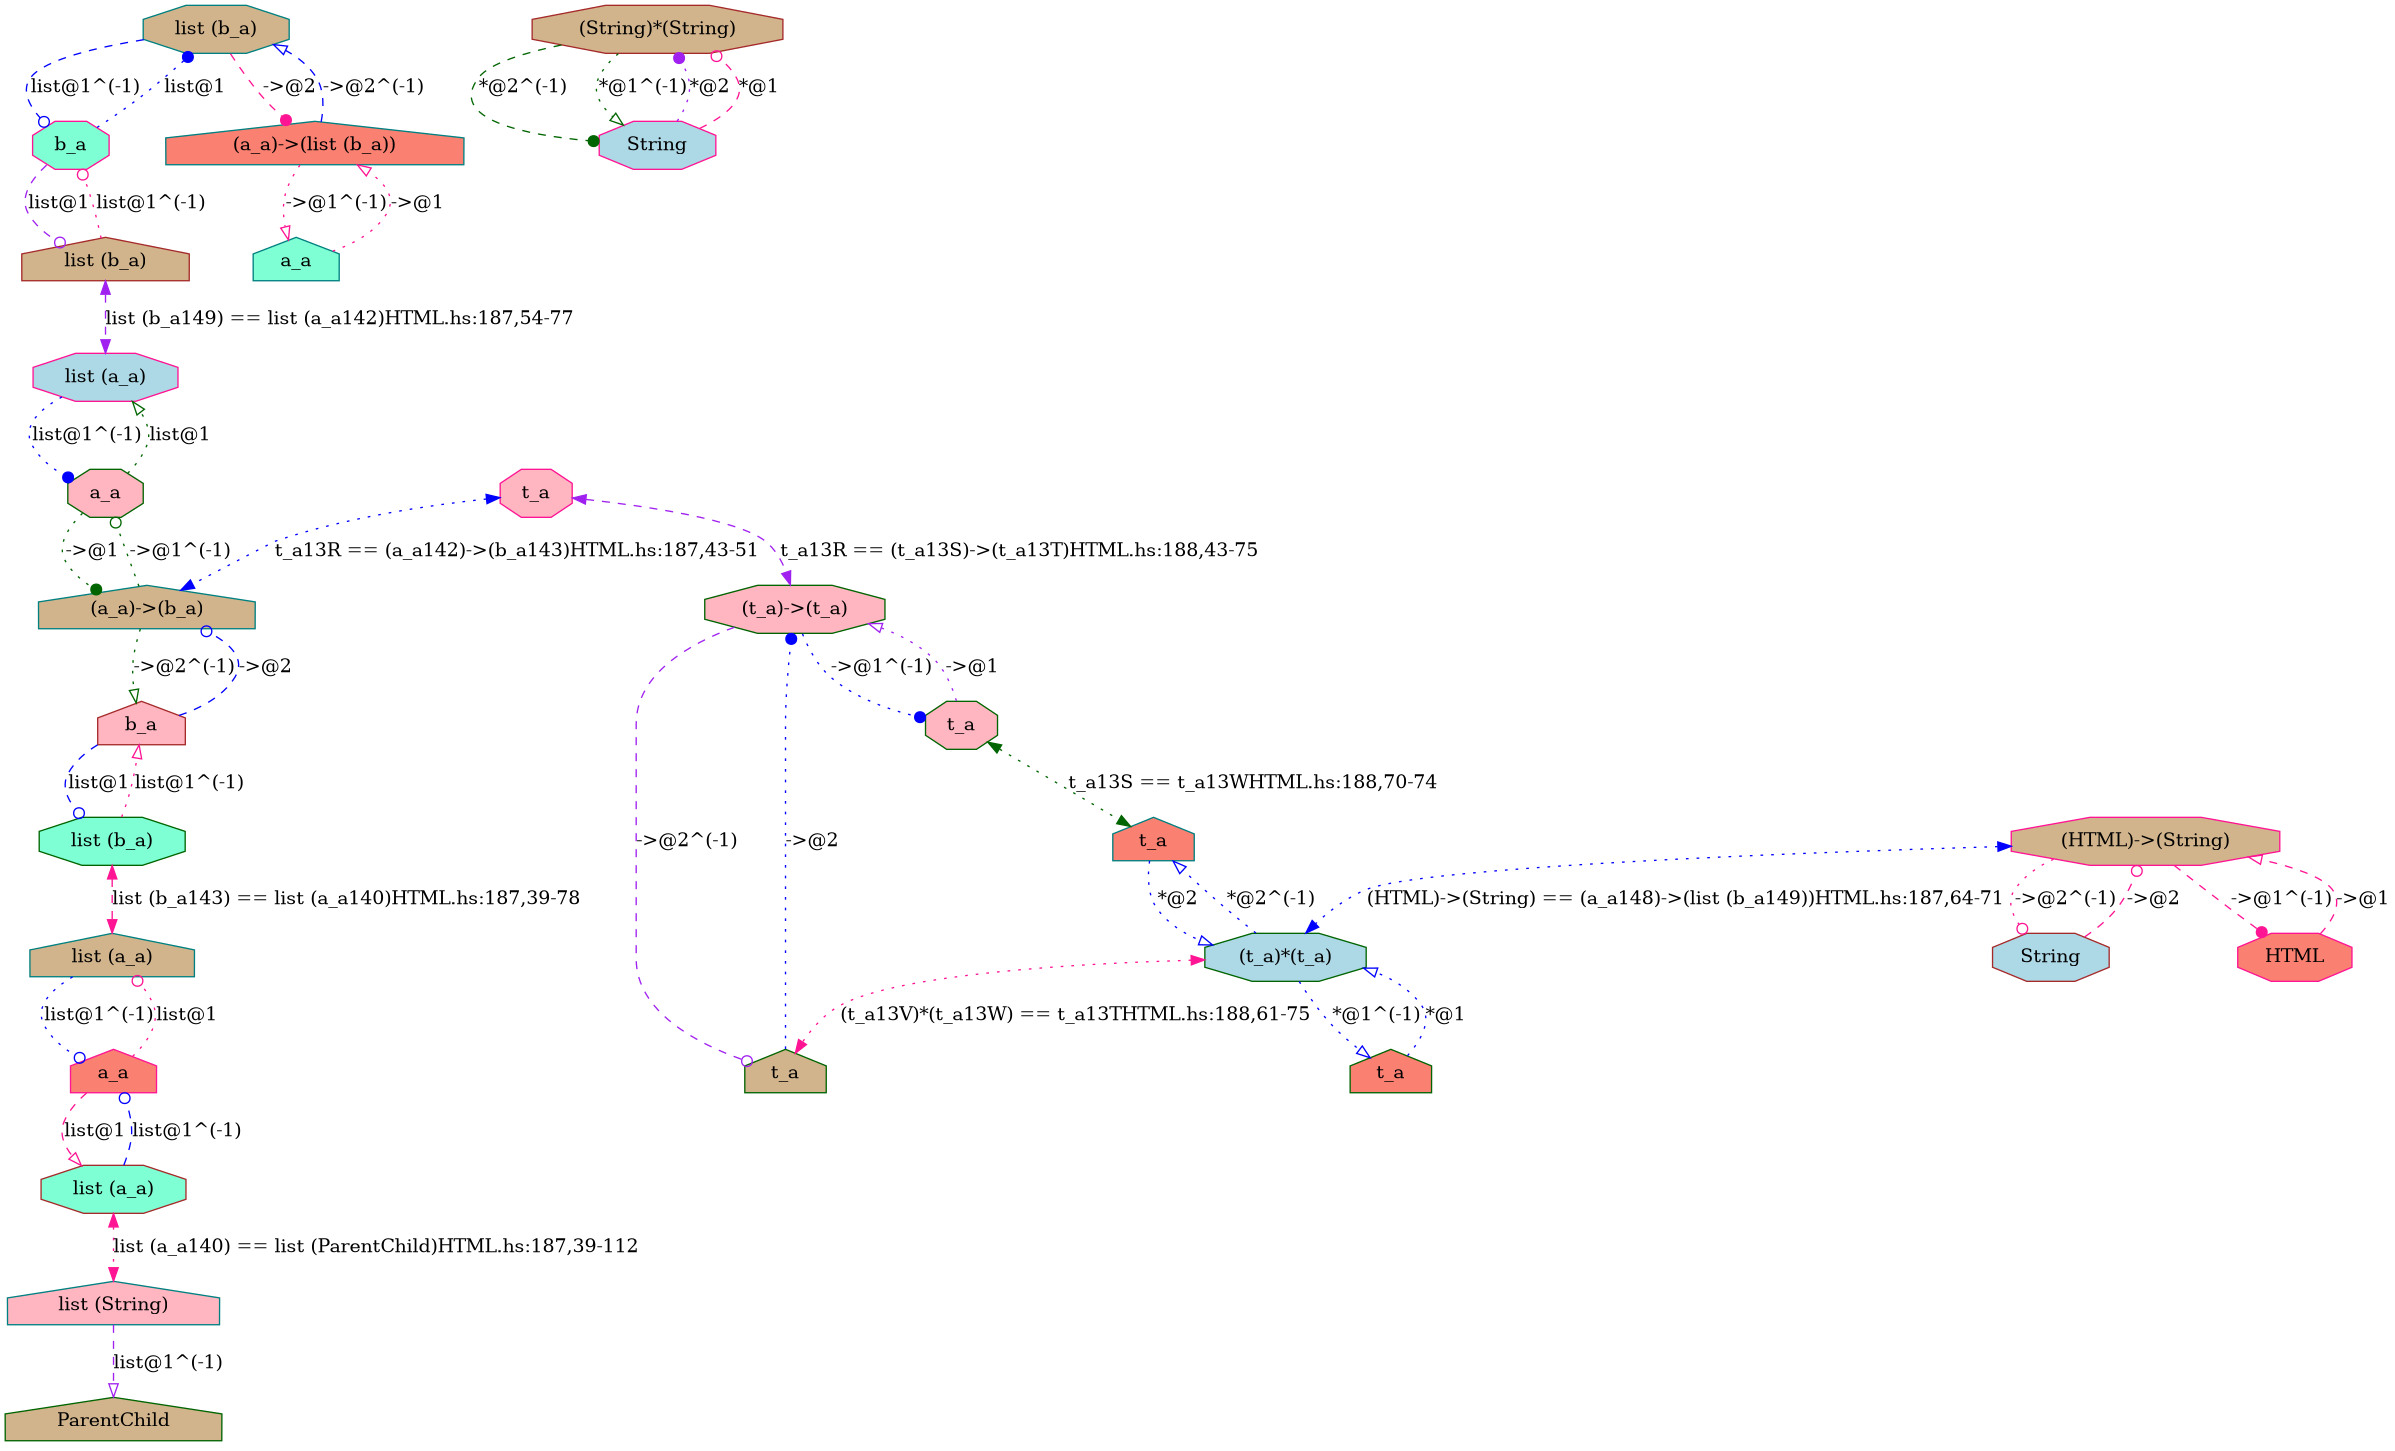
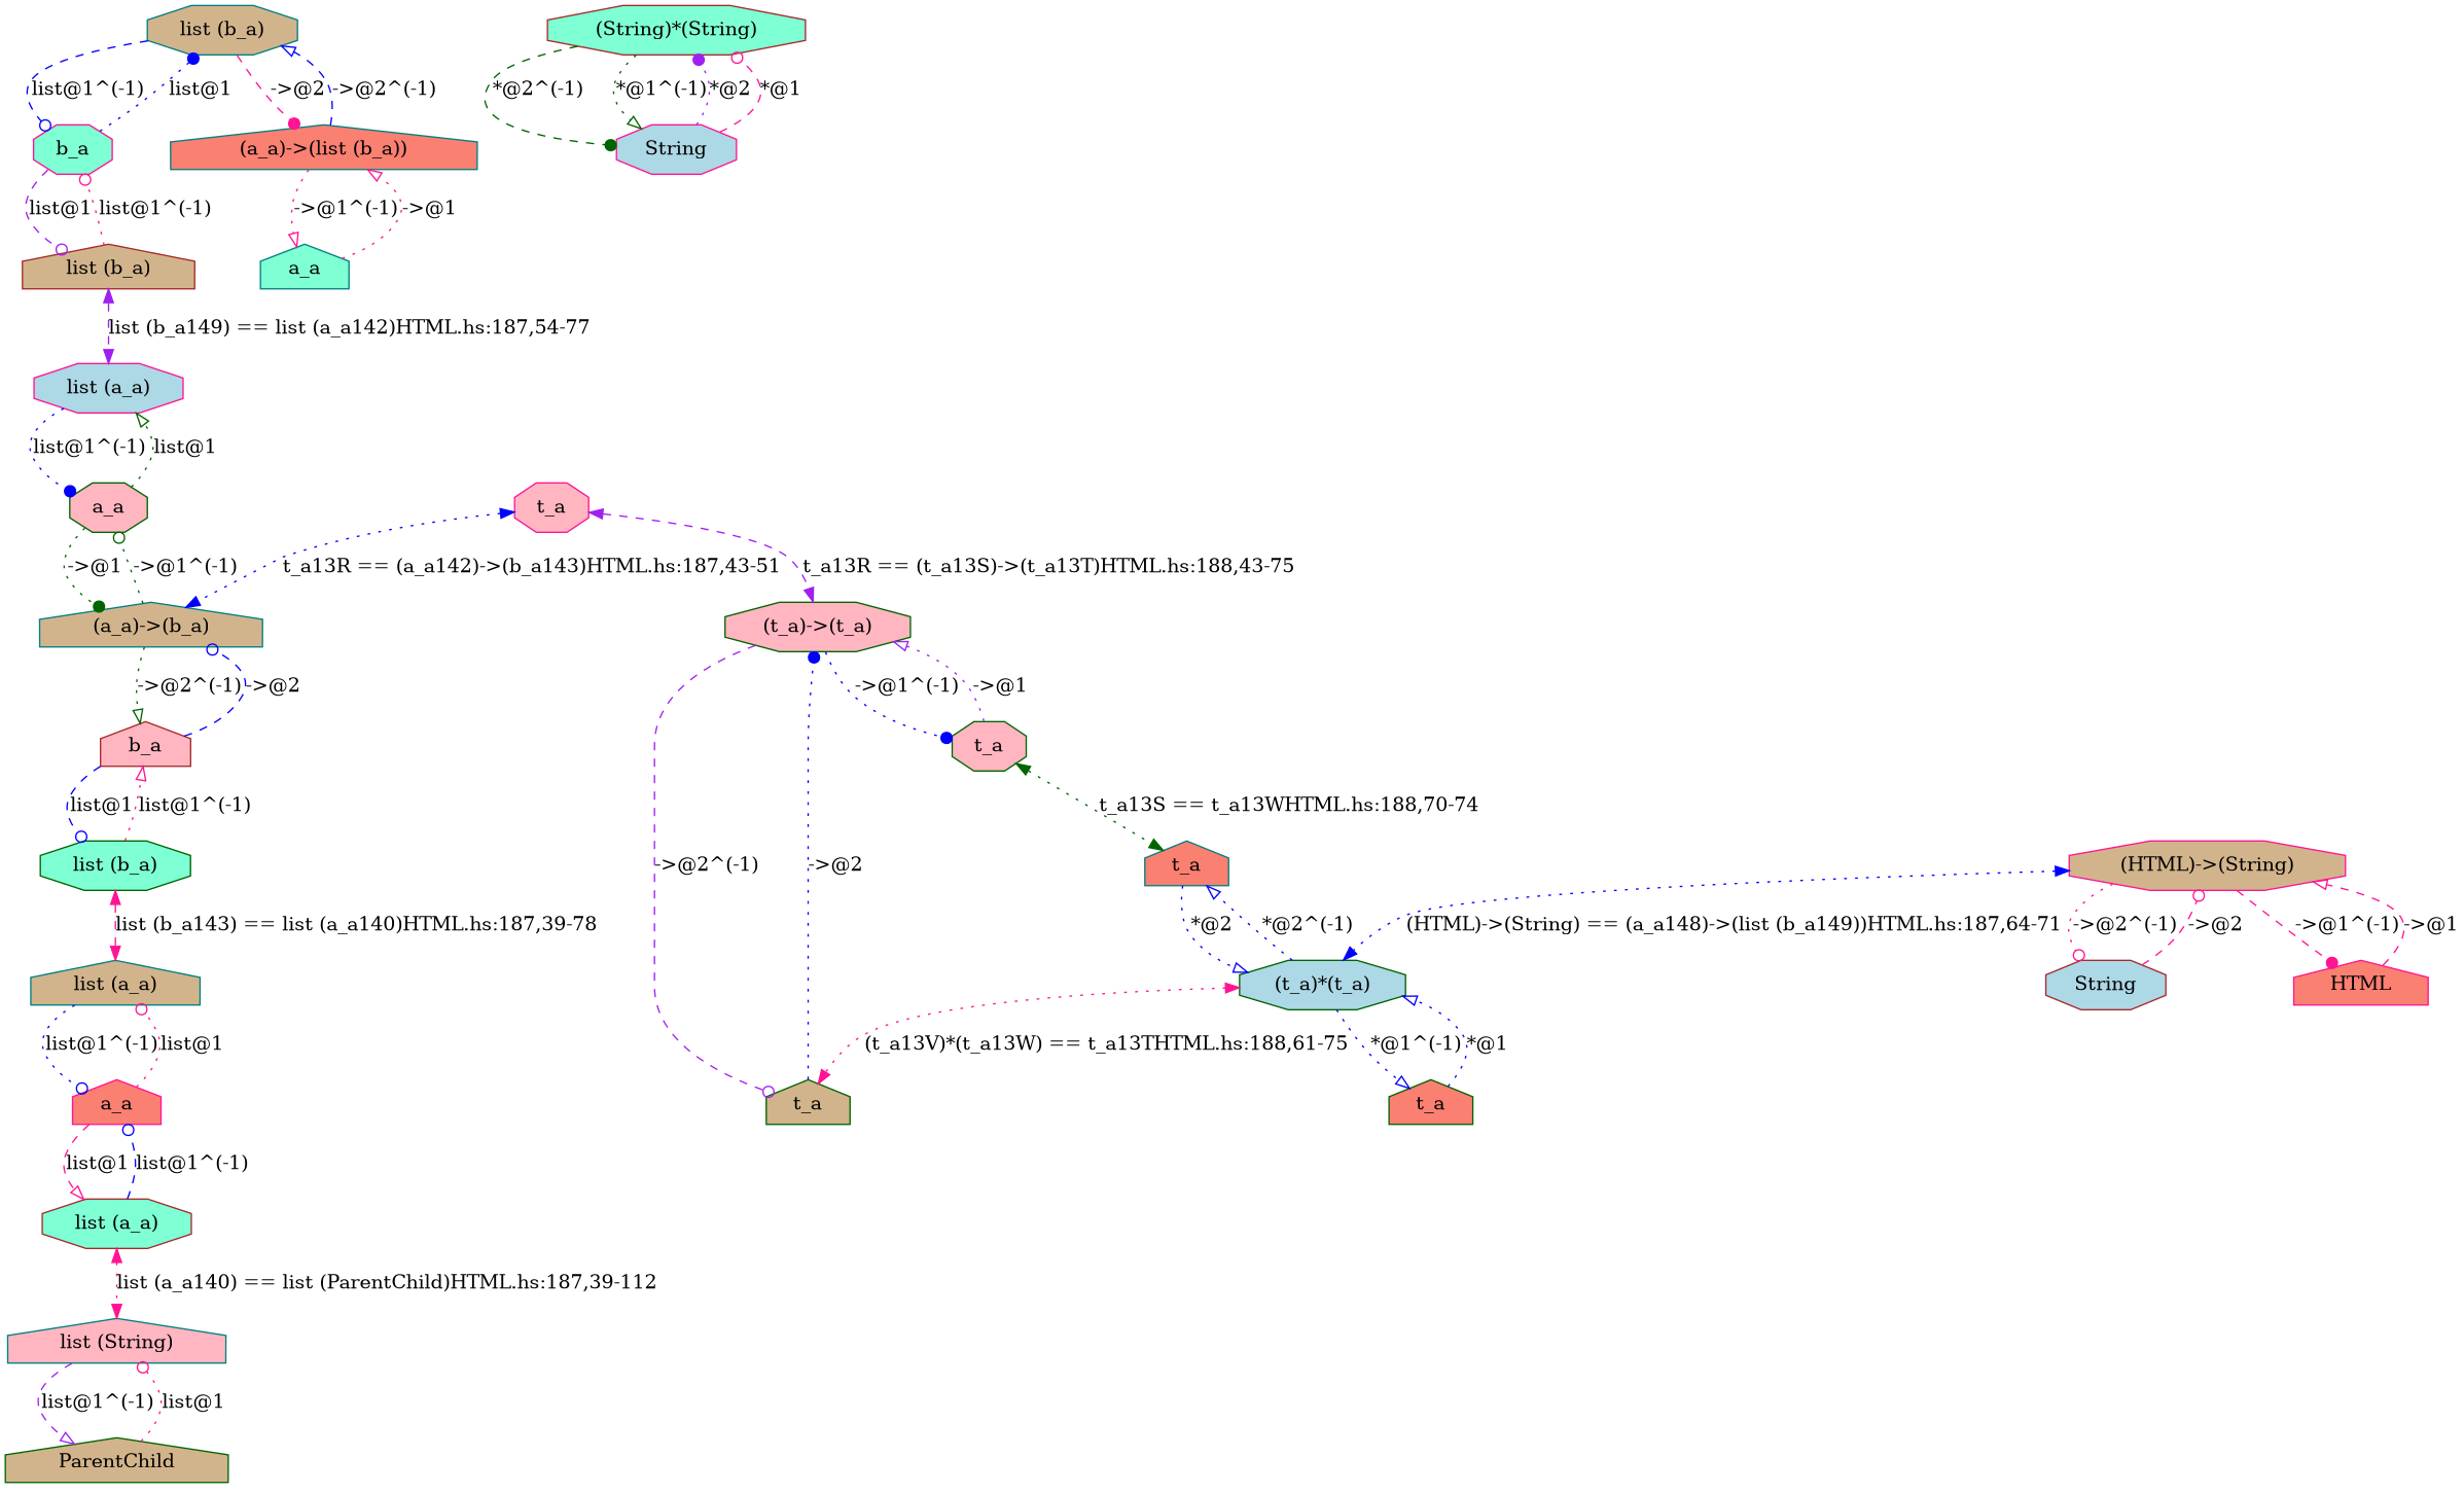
  digraph {
    node [color=darkgreen fillcolor=tan shape=octagon style=filled]
    edge [arrowhead=onormal color=blue style=dotted]
    n1 [color=teal label="list (b_a)"]
    n2 [color=deeppink fillcolor=aquamarine label=b_a]
    n3 [color=teal fillcolor=salmon label="(a_a)->(list (b_a))" shape=house]
    n4 [color=brown label="list (b_a)" shape=house]
    n5 [color=teal fillcolor=aquamarine label=a_a shape=house]
    n6 [color=teal label="(a_a)->(b_a)" shape=house]
    n7 [color=brown fillcolor=lightpink label=b_a shape=house]
    n8 [fillcolor=lightpink label=a_a]
    n9 [fillcolor=aquamarine label="list (b_a)"]
    n10 [color=deeppink fillcolor=lightblue label="list (a_a)"]
    n11 [color=deeppink label="(HTML)->(String)"]
    n12 [color=brown fillcolor=lightblue label=String]
-   n13 [color=deeppink fillcolor=salmon label=HTML]
+   n13 [color=deeppink fillcolor=salmon label=HTML shape=house]
    n14 [fillcolor=lightblue label="(t_a)*(t_a)"]
    n15 [label=ParentChild shape=house]
    n16 [color=teal fillcolor=lightpink label="list (String)" shape=house]
    n17 [label=t_a shape=house]
    n18 [fillcolor=lightpink label="(t_a)->(t_a)"]
    n19 [fillcolor=lightpink label=t_a]
    n20 [color=teal label="list (a_a)" shape=house]
    n21 [color=brown fillcolor=aquamarine label="list (a_a)"]
    n22 [color=deeppink fillcolor=salmon label=a_a shape=house]
-   n23 [color=brown label="(String)*(String)"]
+   n23 [color=brown fillcolor=aquamarine label="(String)*(String)"]
    n24 [color=deeppink fillcolor=lightblue label=String]
    n25 [color=teal fillcolor=salmon label=t_a shape=house]
    n26 [fillcolor=salmon label=t_a shape=house]
    n27 [color=deeppink fillcolor=lightpink label=t_a]
    n1 -> n2 [arrowhead=odot label="list@1^(-1)" style=dashed]
    n1 -> n3 [arrowhead=dot color=deeppink label="->@2" style=dashed]
    n2 -> n1 [arrowhead=dot label="list@1"]
    n2 -> n4 [arrowhead=odot color=purple label="list@1" style=dashed]
    n3 -> n1 [label="->@2^(-1)" style=dashed]
    n3 -> n5 [color=deeppink label="->@1^(-1)"]
    n4 -> n2 [arrowhead=odot color=deeppink label="list@1^(-1)"]
    n4 -> n10 [color=purple dir=both label="list (b_a149) == list (a_a142)HTML.hs:187,54-77" style=dashed arrowhead=""]
    n5 -> n3 [color=deeppink label="->@1"]
    n6 -> n7 [color=darkgreen label="->@2^(-1)"]
    n6 -> n8 [arrowhead=odot color=darkgreen label="->@1^(-1)"]
    n7 -> n6 [arrowhead=odot label="->@2" style=dashed]
    n7 -> n9 [arrowhead=odot label="list@1" style=dashed]
    n8 -> n6 [arrowhead=dot color=darkgreen label="->@1"]
    n8 -> n10 [color=darkgreen label="list@1"]
    n9 -> n7 [color=deeppink label="list@1^(-1)"]
    n9 -> n20 [color=deeppink dir=both label="list (b_a143) == list (a_a140)HTML.hs:187,39-78" style=dashed arrowhead=""]
    n10 -> n8 [arrowhead=dot label="list@1^(-1)"]
    n11 -> n12 [arrowhead=odot color=deeppink label="->@2^(-1)"]
    n11 -> n13 [arrowhead=dot color=deeppink label="->@1^(-1)" style=dashed]
    n11 -> n14 [dir=both label="(HTML)->(String) == (a_a148)->(list (b_a149))HTML.hs:187,64-71" arrowhead=""]
    n12 -> n11 [arrowhead=odot color=deeppink label="->@2" style=dashed]
    n13 -> n11 [color=deeppink label="->@1" style=dashed]
    n14 -> n17 [color=deeppink dir=both label="(t_a13V)*(t_a13W) == t_a13THTML.hs:188,61-75" arrowhead=""]
    n14 -> n25 [label="*@2^(-1)"]
    n14 -> n26 [label="*@1^(-1)"]
+   n15 -> n16 [arrowhead=odot color=deeppink label="list@1"]
    n16 -> n15 [color=purple label="list@1^(-1)" style=dashed]
    n17 -> n18 [arrowhead=dot label="->@2"]
    n18 -> n17 [arrowhead=odot color=purple label="->@2^(-1)" style=dashed]
    n18 -> n19 [arrowhead=dot label="->@1^(-1)"]
    n19 -> n18 [color=purple label="->@1"]
    n19 -> n25 [color=darkgreen dir=both label="t_a13S == t_a13WHTML.hs:188,70-74" arrowhead=""]
    n20 -> n22 [arrowhead=odot label="list@1^(-1)"]
    n21 -> n16 [color=deeppink dir=both label="list (a_a140) == list (ParentChild)HTML.hs:187,39-112" arrowhead=""]
    n21 -> n22 [arrowhead=odot label="list@1^(-1)" style=dashed]
    n22 -> n20 [arrowhead=odot color=deeppink label="list@1"]
    n22 -> n21 [color=deeppink label="list@1" style=dashed]
    n23 -> n24 [arrowhead=dot color=darkgreen label="*@2^(-1)" style=dashed]
    n23 -> n24 [color=darkgreen label="*@1^(-1)"]
    n24 -> n23 [arrowhead=dot color=purple label="*@2"]
    n24 -> n23 [arrowhead=odot color=deeppink label="*@1" style=dashed]
    n25 -> n14 [label="*@2"]
    n26 -> n14 [label="*@1"]
    n27 -> n6 [dir=both label="t_a13R == (a_a142)->(b_a143)HTML.hs:187,43-51" arrowhead=""]
    n27 -> n18 [color=purple dir=both label="t_a13R == (t_a13S)->(t_a13T)HTML.hs:188,43-75" style=dashed arrowhead=""]
  }
